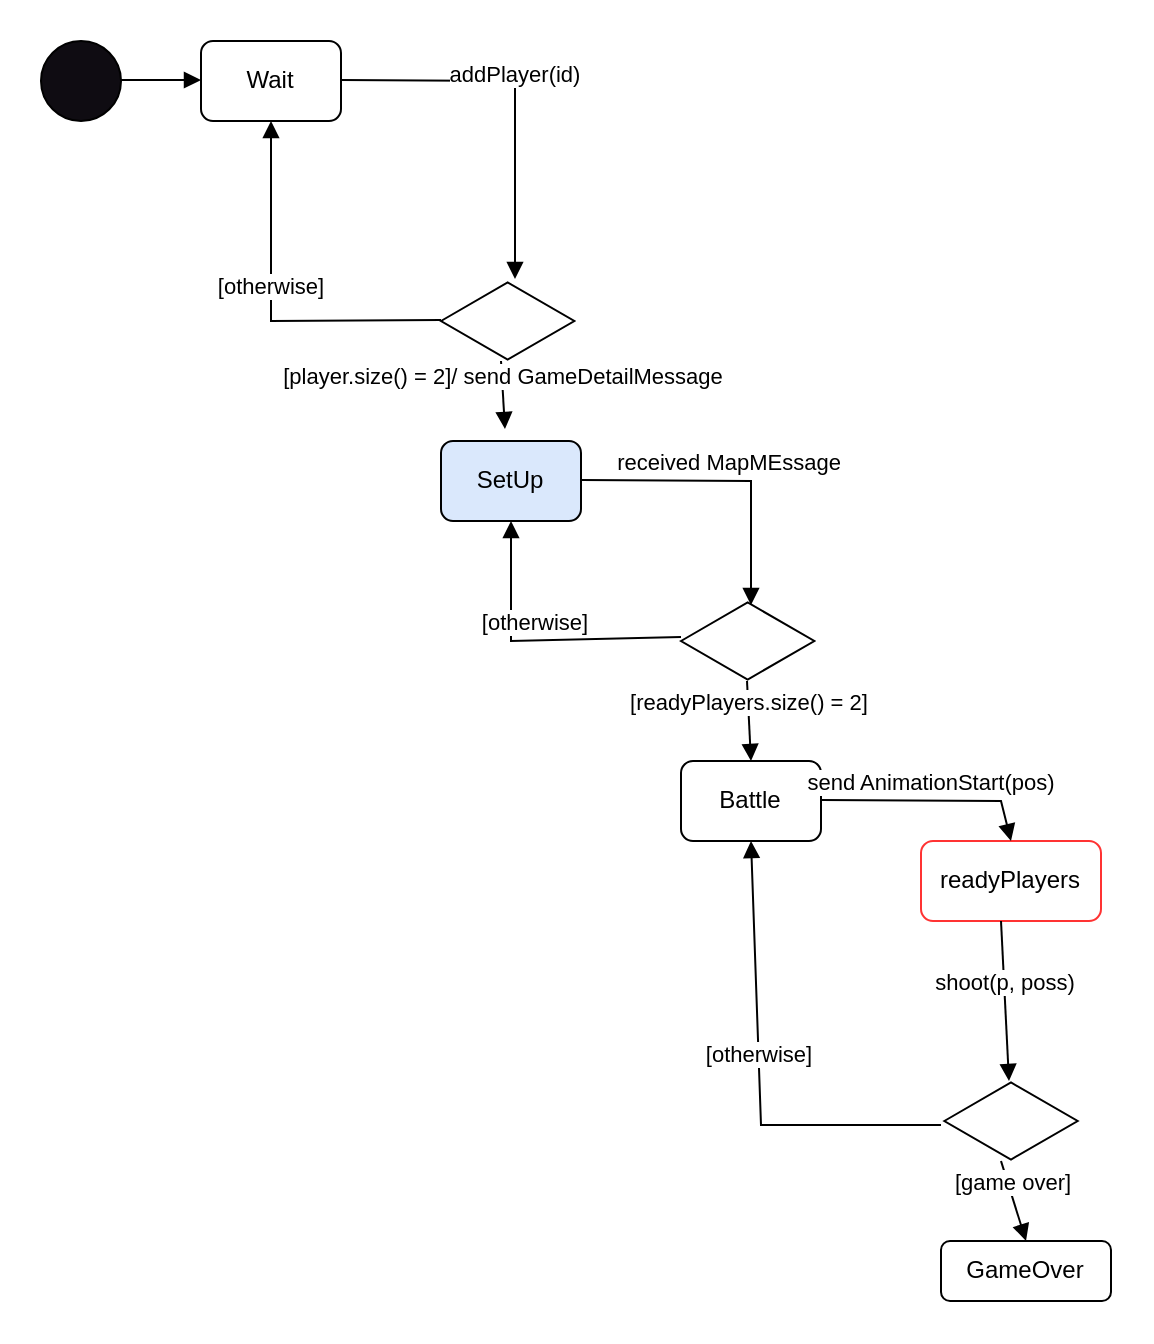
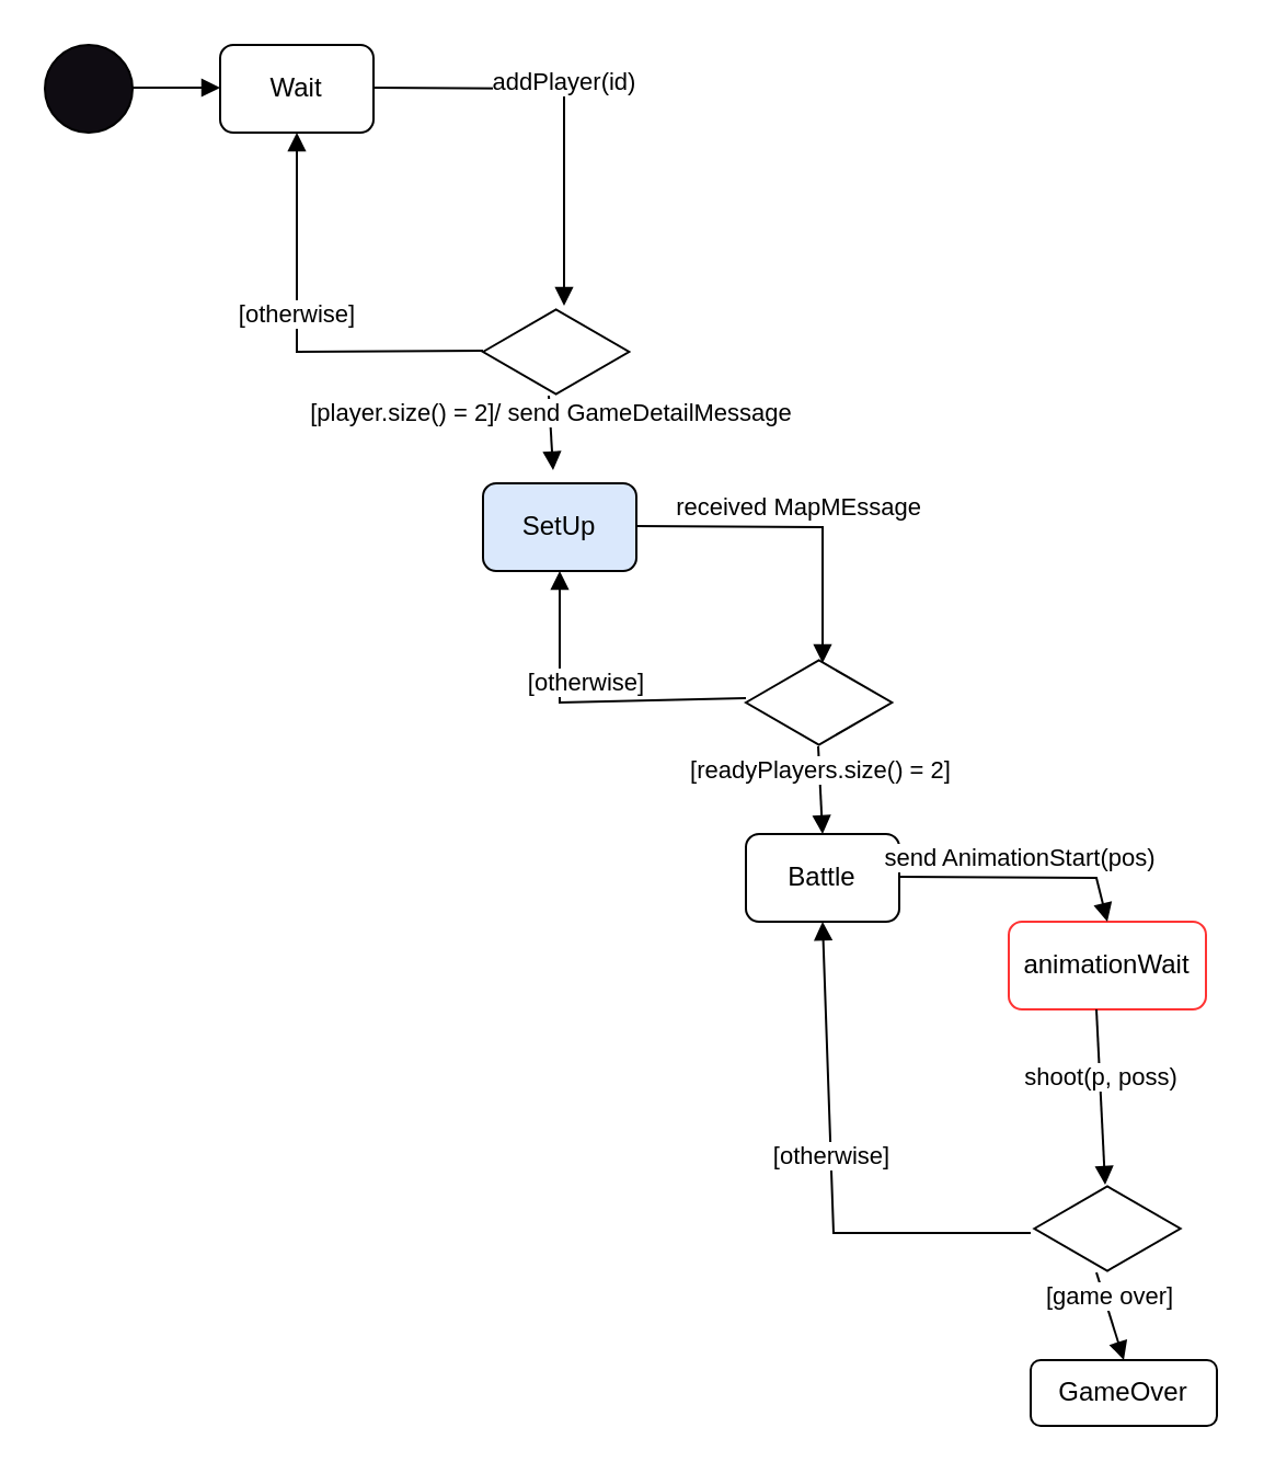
  <mxCell id="0" />
  <mxCell id="1" parent="0" />
  <mxCell id="2" value="" style="ellipse;whiteSpace=wrap;html=1;aspect=fixed;fillColor=#0F0C12;" vertex="1" parent="1"><mxGeometry x="20" y="20" width="40" height="40" as="geometry" /></mxCell>
  <mxCell id="3" value="Wait" style="rounded=1;whiteSpace=wrap;html=1;" vertex="1" parent="1"><mxGeometry x="100" y="20" width="70" height="40" as="geometry" /></mxCell>
  <mxCell id="4" value="" style="html=1;verticalAlign=bottom;endArrow=block;curved=0;rounded=0;" edge="1" parent="1"><mxGeometry width="80" relative="1" as="geometry"><mxPoint x="60" y="39.5" as="sourcePoint" /><mxPoint x="100" y="40" as="targetPoint" /><Array as="points"><mxPoint x="100" y="39.5" /></Array></mxGeometry></mxCell>
  <mxCell id="5" value="" style="html=1;whiteSpace=wrap;aspect=fixed;shape=isoRectangle;" vertex="1" parent="1"><mxGeometry x="220" y="140" width="66.67" height="40" as="geometry" /></mxCell>
  <mxCell id="6" value="addPlayer(id)" style="html=1;verticalAlign=bottom;endArrow=block;curved=0;rounded=0;entryX=0.555;entryY=-0.025;entryDx=0;entryDy=0;entryPerimeter=0;" edge="1" parent="1" target="5"><mxGeometry width="80" relative="1" as="geometry"><mxPoint x="170" y="39.5" as="sourcePoint" /><mxPoint x="250" y="39.5" as="targetPoint" /><Array as="points"><mxPoint x="257" y="40" /></Array></mxGeometry></mxCell>
  <mxCell id="7" value="SetUp" style="rounded=1;whiteSpace=wrap;html=1;fillColor=#dae8fc;" vertex="1" parent="1"><mxGeometry x="220" y="220" width="70" height="40" as="geometry" /></mxCell>
  <mxCell id="8" value="[player.size() = 2]/ send GameDetailMessage" style="html=1;verticalAlign=bottom;endArrow=block;curved=0;rounded=0;entryX=0.457;entryY=-0.15;entryDx=0;entryDy=0;entryPerimeter=0;" edge="1" parent="1" target="7"><mxGeometry width="80" relative="1" as="geometry"><mxPoint x="250" y="180" as="sourcePoint" /><mxPoint x="330" y="180" as="targetPoint" /><mxPoint as="offset" /></mxGeometry></mxCell>
  <mxCell id="9" value="[otherwise]" style="html=1;verticalAlign=bottom;endArrow=block;curved=0;rounded=0;entryX=0.5;entryY=1;entryDx=0;entryDy=0;" edge="1" parent="1" target="3"><mxGeometry width="80" relative="1" as="geometry"><mxPoint x="220" y="159.5" as="sourcePoint" /><mxPoint x="300" y="159.5" as="targetPoint" /><Array as="points"><mxPoint x="135" y="160" /></Array></mxGeometry></mxCell>
  <mxCell id="10" value="" style="html=1;whiteSpace=wrap;aspect=fixed;shape=isoRectangle;" vertex="1" parent="1"><mxGeometry x="340" y="300" width="66.67" height="40" as="geometry" /></mxCell>
  <mxCell id="11" value="received MapMEssage" style="html=1;verticalAlign=bottom;endArrow=block;curved=0;rounded=0;entryX=0.525;entryY=0.05;entryDx=0;entryDy=0;entryPerimeter=0;" edge="1" parent="1" target="10"><mxGeometry width="80" relative="1" as="geometry"><mxPoint x="290" y="239.5" as="sourcePoint" /><mxPoint x="370" y="239.5" as="targetPoint" /><Array as="points"><mxPoint x="375" y="240" /></Array><mxPoint as="offset" /></mxGeometry></mxCell>
  <mxCell id="12" value="[otherwise]" style="html=1;verticalAlign=bottom;endArrow=block;curved=0;rounded=0;exitX=0;exitY=0.45;exitDx=0;exitDy=0;exitPerimeter=0;entryX=0.5;entryY=1;entryDx=0;entryDy=0;" edge="1" parent="1" source="10" target="7"><mxGeometry width="80" relative="1" as="geometry"><mxPoint x="130" y="520" as="sourcePoint" /><mxPoint x="210" y="520" as="targetPoint" /><Array as="points"><mxPoint x="255" y="320" /></Array></mxGeometry></mxCell>
  <mxCell id="13" value="Battle" style="rounded=1;whiteSpace=wrap;html=1;" vertex="1" parent="1"><mxGeometry x="340" y="380" width="70" height="40" as="geometry" /></mxCell>
  <mxCell id="14" value="[readyPlayers.size() = 2]" style="html=1;verticalAlign=bottom;endArrow=block;curved=0;rounded=0;exitX=0.495;exitY=1;exitDx=0;exitDy=0;exitPerimeter=0;entryX=0.5;entryY=0;entryDx=0;entryDy=0;" edge="1" parent="1" source="10" target="13"><mxGeometry width="80" relative="1" as="geometry"><mxPoint x="280" y="370" as="sourcePoint" /><mxPoint x="360" y="370" as="targetPoint" /></mxGeometry></mxCell>
- <mxCell id="15" value="readyPlayers" style="rounded=1;whiteSpace=wrap;html=1;strokeColor=#FF3333;" vertex="1" parent="1"><mxGeometry x="460" y="420" width="90" height="40" as="geometry" /></mxCell>
+ <mxCell id="15" value="animationWait" style="rounded=1;whiteSpace=wrap;html=1;strokeColor=#FF3333;" vertex="1" parent="1"><mxGeometry x="460" y="420" width="90" height="40" as="geometry" /></mxCell>
  <mxCell id="16" value="send AnimationStart(pos)" style="html=1;verticalAlign=bottom;endArrow=block;curved=0;rounded=0;entryX=0.5;entryY=0;entryDx=0;entryDy=0;" edge="1" parent="1" target="15"><mxGeometry width="80" relative="1" as="geometry"><mxPoint x="410" y="399.5" as="sourcePoint" /><mxPoint x="460" y="400" as="targetPoint" /><Array as="points"><mxPoint x="500" y="400" /></Array><mxPoint as="offset" /></mxGeometry></mxCell>
  <mxCell id="17" value="" style="html=1;whiteSpace=wrap;aspect=fixed;shape=isoRectangle;" vertex="1" parent="1"><mxGeometry x="471.66" y="540" width="66.67" height="40" as="geometry" /></mxCell>
  <mxCell id="18" value="shoot(p, poss)" style="html=1;verticalAlign=bottom;endArrow=block;curved=0;rounded=0;entryX=0.485;entryY=0;entryDx=0;entryDy=0;entryPerimeter=0;" edge="1" parent="1" target="17"><mxGeometry width="80" relative="1" as="geometry"><mxPoint x="500" y="460" as="sourcePoint" /><mxPoint x="580" y="460" as="targetPoint" /></mxGeometry></mxCell>
  <mxCell id="19" value="GameOver" style="rounded=1;whiteSpace=wrap;html=1;" vertex="1" parent="1"><mxGeometry x="470" y="620" width="85" height="30" as="geometry" /></mxCell>
  <mxCell id="20" value="[game over]" style="html=1;verticalAlign=bottom;endArrow=block;curved=0;rounded=0;entryX=0.5;entryY=0;entryDx=0;entryDy=0;" edge="1" parent="1" target="19"><mxGeometry width="80" relative="1" as="geometry"><mxPoint x="500" y="580" as="sourcePoint" /><mxPoint x="580" y="580" as="targetPoint" /><mxPoint as="offset" /></mxGeometry></mxCell>
  <mxCell id="21" value="[otherwise]" style="html=1;verticalAlign=bottom;endArrow=block;curved=0;rounded=0;entryX=0.5;entryY=1;entryDx=0;entryDy=0;exitX=-0.025;exitY=0.55;exitDx=0;exitDy=0;exitPerimeter=0;" edge="1" parent="1" source="17" target="13"><mxGeometry width="80" relative="1" as="geometry"><mxPoint x="470" y="560" as="sourcePoint" /><mxPoint x="430" y="500" as="targetPoint" /><Array as="points"><mxPoint x="380" y="562" /></Array><mxPoint as="offset" /></mxGeometry></mxCell>
